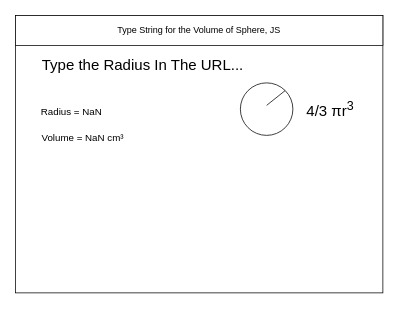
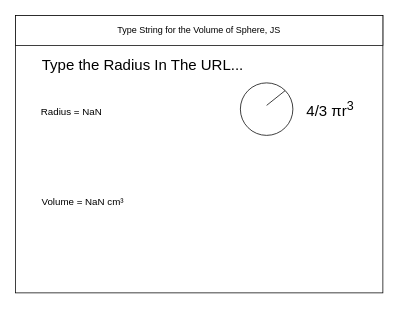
  <mxCell id="0" />
  <mxCell id="1" parent="0" />
  <mxCell id="2" value="" style="rounded=0;whiteSpace=wrap;html=1;" parent="1" vertex="1"><mxGeometry x="20" y="20" width="490" height="370" as="geometry" /></mxCell>
  <mxCell id="3" value="Type String for the Volume of Sphere, JS" style="rounded=0;whiteSpace=wrap;html=1;" parent="1" vertex="1"><mxGeometry x="20" y="20" width="490" height="40" as="geometry" /></mxCell>
  <mxCell id="4" value="" style="ellipse;whiteSpace=wrap;html=1;aspect=fixed;" vertex="1" parent="1"><mxGeometry x="320" y="110" width="70" height="70" as="geometry" /></mxCell>
  <mxCell id="5" value="&lt;font style=&quot;font-size: 20px&quot;&gt;Type the Radius In The URL...&lt;/font&gt;" style="text;html=1;strokeColor=none;fillColor=none;align=center;verticalAlign=middle;whiteSpace=wrap;rounded=0;" vertex="1" parent="1"><mxGeometry x="50" y="70" width="280" height="30" as="geometry" /></mxCell>
  <mxCell id="6" value="4/3 πr&lt;sup&gt;3&lt;/sup&gt;" style="text;html=1;strokeColor=none;fillColor=none;align=center;verticalAlign=middle;whiteSpace=wrap;rounded=0;fontSize=20;" vertex="1" parent="1"><mxGeometry x="400" y="130" width="80" height="30" as="geometry" /></mxCell>
  <mxCell id="7" value="" style="endArrow=none;html=1;fontSize=20;entryX=1;entryY=0;entryDx=0;entryDy=0;" edge="1" parent="1" target="4"><mxGeometry width="50" height="50" relative="1" as="geometry"><mxPoint x="355" y="140" as="sourcePoint" /><mxPoint x="375" y="120" as="targetPoint" /></mxGeometry></mxCell>
  <mxCell id="8" value="&lt;font style=&quot;font-size: 13px&quot;&gt;Radius = NaN&lt;/font&gt;" style="text;html=1;strokeColor=none;fillColor=none;align=center;verticalAlign=middle;whiteSpace=wrap;rounded=0;fontSize=20;" vertex="1" parent="1"><mxGeometry x="50" y="135" width="90" height="20" as="geometry" /></mxCell>
- <mxCell id="9" value="&lt;font style=&quot;font-size: 13px&quot;&gt;Volume = NaN cm³&lt;/font&gt;" style="text;html=1;strokeColor=none;fillColor=none;align=center;verticalAlign=middle;whiteSpace=wrap;rounded=0;fontSize=20;" vertex="1" parent="1"><mxGeometry x="50" y="170" width="120" height="20" as="geometry" /></mxCell>
+ <mxCell id="9" value="&lt;font style=&quot;font-size: 13px&quot;&gt;Volume = NaN cm³&lt;/font&gt;" style="text;html=1;strokeColor=none;fillColor=none;align=center;verticalAlign=middle;whiteSpace=wrap;rounded=0;fontSize=20;" vertex="1" parent="1"><mxGeometry x="50" y="255" width="120" height="20" as="geometry" /></mxCell>
